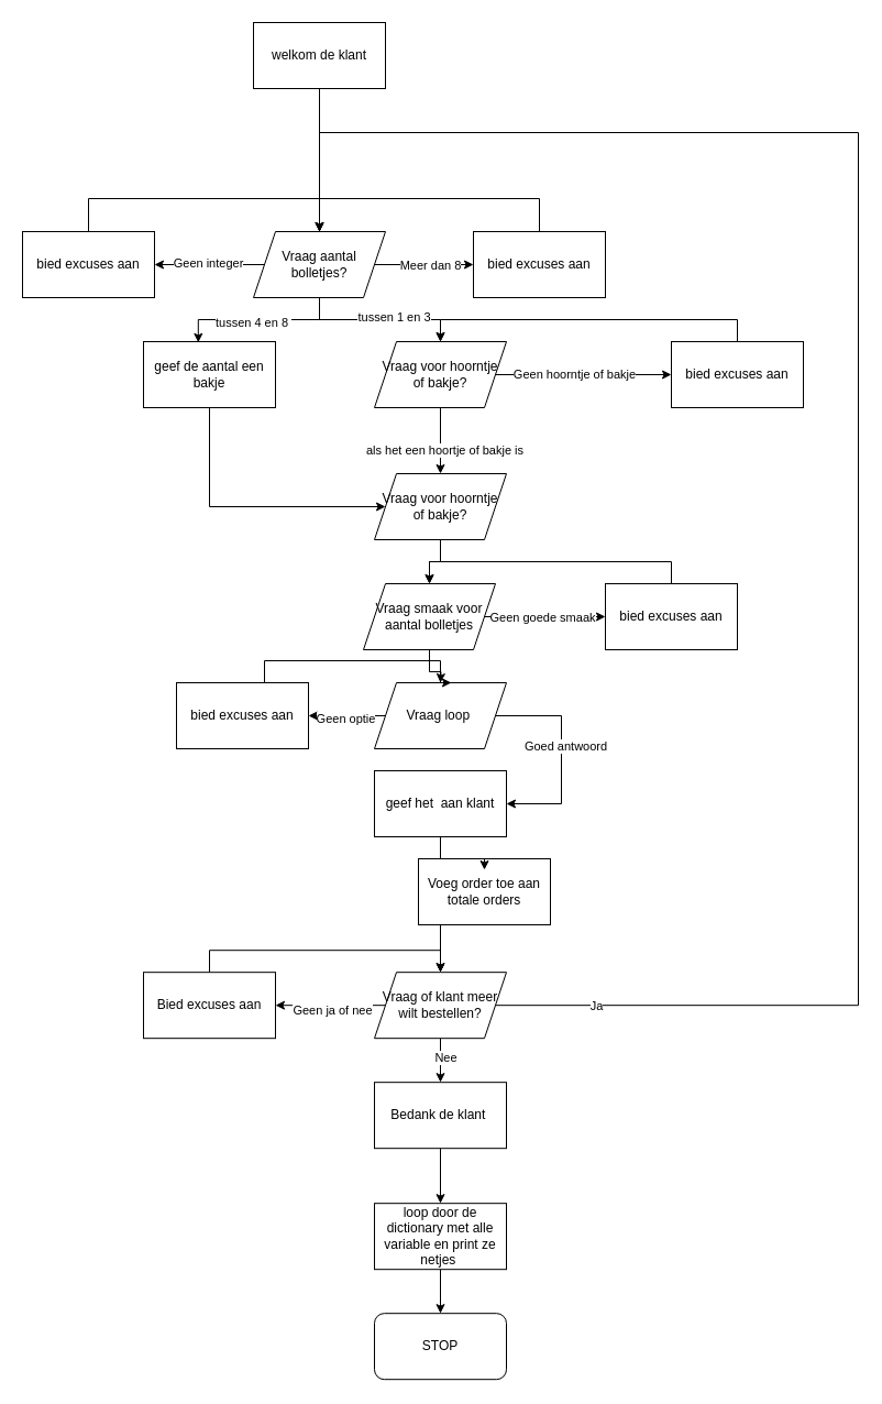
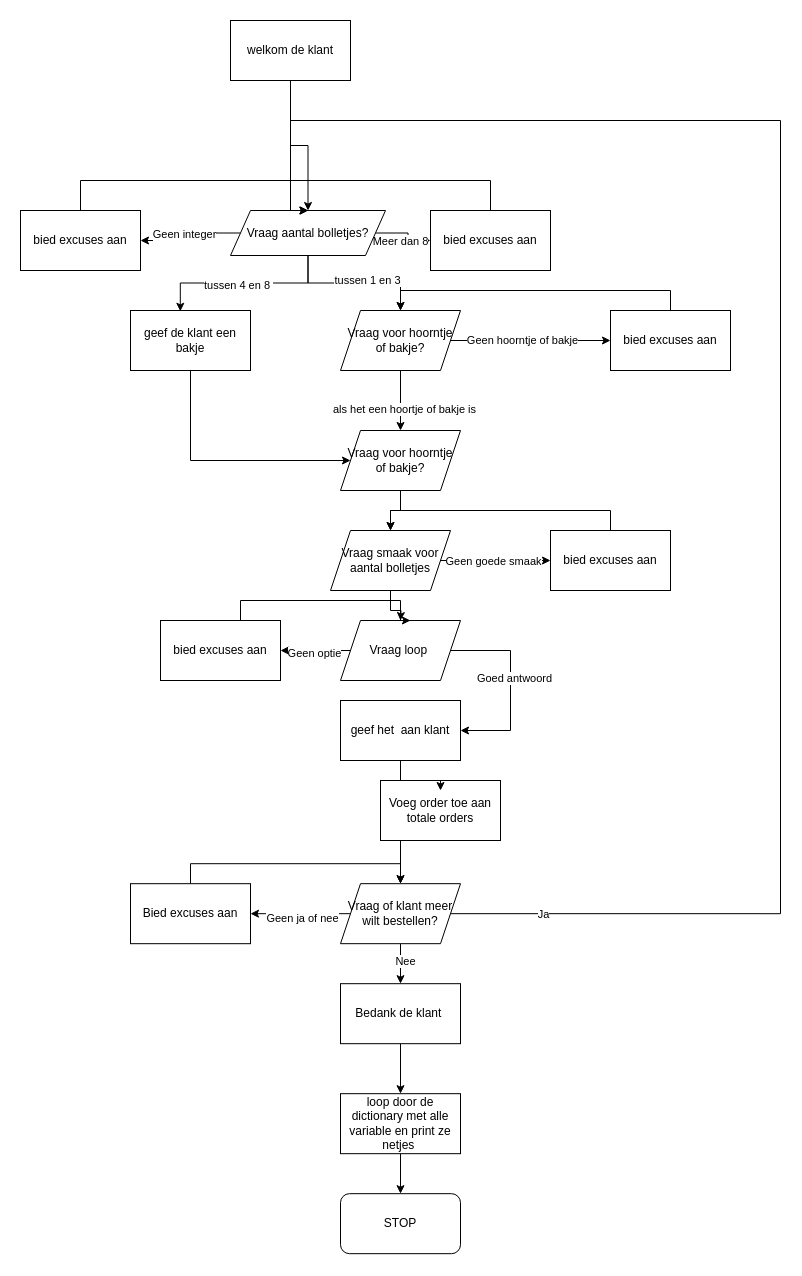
  <mxCell id="0" />
  <mxCell id="1" parent="0" />
  <mxCell id="2" style="edgeStyle=orthogonalEdgeStyle;rounded=0;orthogonalLoop=1;jettySize=auto;html=1;entryX=0.5;entryY=0;entryDx=0;entryDy=0;" parent="1" source="3" target="10" edge="1"><mxGeometry relative="1" as="geometry" /></mxCell>
  <mxCell id="3" value="welkom de klant" style="rounded=0;whiteSpace=wrap;html=1;" parent="1" vertex="1"><mxGeometry x="230" y="20" width="120" height="60" as="geometry" /></mxCell>
  <mxCell id="4" style="edgeStyle=orthogonalEdgeStyle;rounded=0;orthogonalLoop=1;jettySize=auto;html=1;" parent="1" source="10" target="15" edge="1"><mxGeometry relative="1" as="geometry" /></mxCell>
  <mxCell id="5" value="tussen 1 en 3" style="edgeLabel;html=1;align=center;verticalAlign=middle;resizable=0;points=[];" parent="4" vertex="1" connectable="0"><mxGeometry x="0.165" y="3" relative="1" as="geometry"><mxPoint as="offset" /></mxGeometry></mxCell>
  <mxCell id="6" style="edgeStyle=orthogonalEdgeStyle;rounded=0;orthogonalLoop=1;jettySize=auto;html=1;entryX=0;entryY=0.5;entryDx=0;entryDy=0;" parent="1" source="10" target="21" edge="1"><mxGeometry relative="1" as="geometry" /></mxCell>
  <mxCell id="7" value="Meer dan 8" style="edgeLabel;html=1;align=center;verticalAlign=middle;resizable=0;points=[];" parent="6" vertex="1" connectable="0"><mxGeometry x="0.289" y="-2" relative="1" as="geometry"><mxPoint x="-8" y="-2" as="offset" /></mxGeometry></mxCell>
  <mxCell id="8" style="edgeStyle=orthogonalEdgeStyle;rounded=0;orthogonalLoop=1;jettySize=auto;html=1;" parent="1" source="10" target="23" edge="1"><mxGeometry relative="1" as="geometry" /></mxCell>
  <mxCell id="9" value="Geen integer" style="edgeLabel;html=1;align=center;verticalAlign=middle;resizable=0;points=[];" parent="8" vertex="1" connectable="0"><mxGeometry x="0.04" y="-2" relative="1" as="geometry"><mxPoint as="offset" /></mxGeometry></mxCell>
- <mxCell id="10" value="Vraag aantal bolletjes?" style="shape=parallelogram;perimeter=parallelogramPerimeter;whiteSpace=wrap;html=1;fixedSize=1;" parent="1" vertex="1"><mxGeometry x="230" y="210" width="120" height="60" as="geometry" /></mxCell>
+ <mxCell id="10" value="Vraag aantal bolletjes?" style="shape=parallelogram;perimeter=parallelogramPerimeter;whiteSpace=wrap;html=1;fixedSize=1;" parent="1" vertex="1"><mxGeometry x="230" y="210" width="155" height="45" as="geometry" /></mxCell>
  <mxCell id="11" style="edgeStyle=orthogonalEdgeStyle;rounded=0;orthogonalLoop=1;jettySize=auto;html=1;entryX=0;entryY=0.5;entryDx=0;entryDy=0;" parent="1" source="15" target="25" edge="1"><mxGeometry relative="1" as="geometry" /></mxCell>
  <mxCell id="12" value="Geen hoorntje of bakje" style="edgeLabel;html=1;align=center;verticalAlign=middle;resizable=0;points=[];" parent="11" vertex="1" connectable="0"><mxGeometry x="-0.11" y="1" relative="1" as="geometry"><mxPoint as="offset" /></mxGeometry></mxCell>
  <mxCell id="13" style="edgeStyle=orthogonalEdgeStyle;rounded=0;orthogonalLoop=1;jettySize=auto;html=1;entryX=0.5;entryY=0;entryDx=0;entryDy=0;" edge="1" parent="1" source="15" target="45"><mxGeometry relative="1" as="geometry" /></mxCell>
  <mxCell id="14" value="als het een hoortje of bakje is" style="edgeLabel;html=1;align=center;verticalAlign=middle;resizable=0;points=[];" vertex="1" connectable="0" parent="13"><mxGeometry x="0.285" y="3" relative="1" as="geometry"><mxPoint y="-1" as="offset" /></mxGeometry></mxCell>
  <mxCell id="15" value="Vraag voor hoorntje of bakje?" style="shape=parallelogram;perimeter=parallelogramPerimeter;whiteSpace=wrap;html=1;fixedSize=1;" parent="1" vertex="1"><mxGeometry x="340" y="310" width="120" height="60" as="geometry" /></mxCell>
  <mxCell id="16" style="edgeStyle=orthogonalEdgeStyle;rounded=0;orthogonalLoop=1;jettySize=auto;html=1;entryX=0;entryY=0.5;entryDx=0;entryDy=0;" edge="1" parent="1" source="17" target="45"><mxGeometry relative="1" as="geometry"><Array as="points"><mxPoint x="190" y="460" /></Array></mxGeometry></mxCell>
- <mxCell id="17" value="geef de aantal een bakje" style="rounded=0;whiteSpace=wrap;html=1;" parent="1" vertex="1"><mxGeometry x="130" y="310" width="120" height="60" as="geometry" /></mxCell>
+ <mxCell id="17" value="geef de klant een bakje" style="rounded=0;whiteSpace=wrap;html=1;" parent="1" vertex="1"><mxGeometry x="130" y="310" width="120" height="60" as="geometry" /></mxCell>
  <mxCell id="18" style="edgeStyle=orthogonalEdgeStyle;rounded=0;orthogonalLoop=1;jettySize=auto;html=1;entryX=0.415;entryY=0.013;entryDx=0;entryDy=0;entryPerimeter=0;" parent="1" source="10" target="17" edge="1"><mxGeometry relative="1" as="geometry" /></mxCell>
  <mxCell id="19" value="tussen 4 en 8&amp;nbsp;" style="edgeLabel;html=1;align=center;verticalAlign=middle;resizable=0;points=[];" parent="18" vertex="1" connectable="0"><mxGeometry x="0.068" y="2" relative="1" as="geometry"><mxPoint as="offset" /></mxGeometry></mxCell>
  <mxCell id="20" style="edgeStyle=orthogonalEdgeStyle;rounded=0;orthogonalLoop=1;jettySize=auto;html=1;entryX=0.5;entryY=0;entryDx=0;entryDy=0;" parent="1" source="21" target="10" edge="1"><mxGeometry relative="1" as="geometry"><Array as="points"><mxPoint x="490" y="180" /><mxPoint x="290" y="180" /></Array></mxGeometry></mxCell>
  <mxCell id="21" value="bied excuses aan" style="rounded=0;whiteSpace=wrap;html=1;" parent="1" vertex="1"><mxGeometry x="430" y="210" width="120" height="60" as="geometry" /></mxCell>
  <mxCell id="22" style="edgeStyle=orthogonalEdgeStyle;rounded=0;orthogonalLoop=1;jettySize=auto;html=1;entryX=0.5;entryY=0;entryDx=0;entryDy=0;" parent="1" source="23" target="10" edge="1"><mxGeometry relative="1" as="geometry"><Array as="points"><mxPoint x="80" y="180" /><mxPoint x="290" y="180" /></Array></mxGeometry></mxCell>
  <mxCell id="23" value="bied excuses aan" style="rounded=0;whiteSpace=wrap;html=1;" parent="1" vertex="1"><mxGeometry x="20" y="210" width="120" height="60" as="geometry" /></mxCell>
  <mxCell id="24" style="edgeStyle=orthogonalEdgeStyle;rounded=0;orthogonalLoop=1;jettySize=auto;html=1;entryX=0.5;entryY=0;entryDx=0;entryDy=0;" parent="1" source="25" target="15" edge="1"><mxGeometry relative="1" as="geometry"><Array as="points"><mxPoint x="670" y="290" /><mxPoint x="400" y="290" /></Array></mxGeometry></mxCell>
  <mxCell id="25" value="bied excuses aan" style="rounded=0;whiteSpace=wrap;html=1;" parent="1" vertex="1"><mxGeometry x="610" y="310" width="120" height="60" as="geometry" /></mxCell>
  <mxCell id="26" style="edgeStyle=orthogonalEdgeStyle;rounded=0;orthogonalLoop=1;jettySize=auto;html=1;" parent="1" target="33" edge="1" source="43"><mxGeometry relative="1" as="geometry"><mxPoint x="400" y="530" as="targetPoint" /><mxPoint x="400" y="550" as="sourcePoint" /></mxGeometry></mxCell>
  <mxCell id="27" style="edgeStyle=orthogonalEdgeStyle;rounded=0;orthogonalLoop=1;jettySize=auto;html=1;entryX=0.5;entryY=0;entryDx=0;entryDy=0;exitX=1;exitY=0.5;exitDx=0;exitDy=0;" parent="1" source="33" target="10" edge="1"><mxGeometry relative="1" as="geometry"><mxPoint x="460" y="560" as="sourcePoint" /><Array as="points"><mxPoint x="780" y="913" /><mxPoint x="780" y="120" /><mxPoint x="290" y="120" /></Array></mxGeometry></mxCell>
  <mxCell id="28" value="Ja" style="edgeLabel;html=1;align=center;verticalAlign=middle;resizable=0;points=[];" parent="27" vertex="1" connectable="0"><mxGeometry x="-0.89" y="-2" relative="1" as="geometry"><mxPoint x="-2" y="-2" as="offset" /></mxGeometry></mxCell>
  <mxCell id="29" style="edgeStyle=orthogonalEdgeStyle;rounded=0;orthogonalLoop=1;jettySize=auto;html=1;" parent="1" source="33" target="35" edge="1"><mxGeometry relative="1" as="geometry" /></mxCell>
  <mxCell id="30" value="Nee" style="edgeLabel;html=1;align=center;verticalAlign=middle;resizable=0;points=[];" parent="29" vertex="1" connectable="0"><mxGeometry x="-0.133" y="4" relative="1" as="geometry"><mxPoint as="offset" /></mxGeometry></mxCell>
  <mxCell id="31" style="edgeStyle=orthogonalEdgeStyle;rounded=0;orthogonalLoop=1;jettySize=auto;html=1;entryX=1;entryY=0.5;entryDx=0;entryDy=0;" parent="1" source="33" target="38" edge="1"><mxGeometry relative="1" as="geometry" /></mxCell>
  <mxCell id="32" value="Geen ja of nee" style="edgeLabel;html=1;align=center;verticalAlign=middle;resizable=0;points=[];" parent="31" vertex="1" connectable="0"><mxGeometry x="-0.017" y="4" relative="1" as="geometry"><mxPoint as="offset" /></mxGeometry></mxCell>
  <mxCell id="33" value="Vraag of klant meer wilt bestellen?" style="shape=parallelogram;perimeter=parallelogramPerimeter;whiteSpace=wrap;html=1;fixedSize=1;" parent="1" vertex="1"><mxGeometry x="340" y="883.18" width="120" height="60" as="geometry" /></mxCell>
  <mxCell id="34" style="edgeStyle=orthogonalEdgeStyle;rounded=0;orthogonalLoop=1;jettySize=auto;html=1;" parent="1" source="35" target="40" edge="1"><mxGeometry relative="1" as="geometry" /></mxCell>
  <mxCell id="35" value="Bedank de klant&amp;nbsp;" style="rounded=0;whiteSpace=wrap;html=1;" parent="1" vertex="1"><mxGeometry x="340" y="983.18" width="120" height="60" as="geometry" /></mxCell>
  <mxCell id="36" value="STOP" style="rounded=1;whiteSpace=wrap;html=1;" parent="1" vertex="1"><mxGeometry x="340" y="1193.18" width="120" height="60" as="geometry" /></mxCell>
  <mxCell id="37" style="edgeStyle=orthogonalEdgeStyle;rounded=0;orthogonalLoop=1;jettySize=auto;html=1;entryX=0.5;entryY=0;entryDx=0;entryDy=0;" parent="1" source="38" target="33" edge="1"><mxGeometry relative="1" as="geometry"><Array as="points"><mxPoint x="190" y="863.18" /><mxPoint x="400" y="863.18" /></Array></mxGeometry></mxCell>
  <mxCell id="38" value="Bied excuses aan" style="rounded=0;whiteSpace=wrap;html=1;" parent="1" vertex="1"><mxGeometry x="130" y="883.18" width="120" height="60" as="geometry" /></mxCell>
  <mxCell id="39" style="edgeStyle=orthogonalEdgeStyle;rounded=0;orthogonalLoop=1;jettySize=auto;html=1;entryX=0.5;entryY=0;entryDx=0;entryDy=0;" parent="1" source="40" target="36" edge="1"><mxGeometry relative="1" as="geometry" /></mxCell>
  <mxCell id="40" value="loop door de dictionary met alle variable en print ze netjes&amp;nbsp;" style="rounded=0;whiteSpace=wrap;html=1;" parent="1" vertex="1"><mxGeometry x="340" y="1093.18" width="120" height="60" as="geometry" /></mxCell>
  <mxCell id="41" value="Voeg order toe aan totale orders" style="rounded=0;whiteSpace=wrap;html=1;" parent="1" vertex="1"><mxGeometry x="380" y="780" width="120" height="60" as="geometry" /></mxCell>
  <mxCell id="42" style="edgeStyle=orthogonalEdgeStyle;rounded=0;orthogonalLoop=1;jettySize=auto;html=1;entryX=0.5;entryY=0.167;entryDx=0;entryDy=0;entryPerimeter=0;" parent="1" source="43" target="41" edge="1"><mxGeometry relative="1" as="geometry" /></mxCell>
  <mxCell id="43" value="geef het&amp;nbsp; aan klant" style="rounded=0;whiteSpace=wrap;html=1;" parent="1" vertex="1"><mxGeometry x="340" y="700" width="120" height="60" as="geometry" /></mxCell>
  <mxCell id="44" style="edgeStyle=orthogonalEdgeStyle;rounded=0;orthogonalLoop=1;jettySize=auto;html=1;entryX=0.5;entryY=0;entryDx=0;entryDy=0;" edge="1" parent="1" source="45" target="49"><mxGeometry relative="1" as="geometry" /></mxCell>
  <mxCell id="45" value="Vraag voor hoorntje of bakje?" style="shape=parallelogram;perimeter=parallelogramPerimeter;whiteSpace=wrap;html=1;fixedSize=1;" vertex="1" parent="1"><mxGeometry x="340" y="430" width="120" height="60" as="geometry" /></mxCell>
  <mxCell id="46" style="edgeStyle=orthogonalEdgeStyle;rounded=0;orthogonalLoop=1;jettySize=auto;html=1;entryX=0;entryY=0.5;entryDx=0;entryDy=0;" edge="1" parent="1" source="49" target="51"><mxGeometry relative="1" as="geometry" /></mxCell>
  <mxCell id="47" value="Geen goede smaak" style="edgeLabel;html=1;align=center;verticalAlign=middle;resizable=0;points=[];" vertex="1" connectable="0" parent="46"><mxGeometry x="-0.048" relative="1" as="geometry"><mxPoint as="offset" /></mxGeometry></mxCell>
  <mxCell id="48" style="edgeStyle=orthogonalEdgeStyle;rounded=0;orthogonalLoop=1;jettySize=auto;html=1;" edge="1" parent="1" source="49"><mxGeometry relative="1" as="geometry"><mxPoint x="400" y="620" as="targetPoint" /></mxGeometry></mxCell>
  <mxCell id="49" value="Vraag smaak voor aantal bolletjes" style="shape=parallelogram;perimeter=parallelogramPerimeter;whiteSpace=wrap;html=1;fixedSize=1;" vertex="1" parent="1"><mxGeometry x="330" y="530" width="120" height="60" as="geometry" /></mxCell>
  <mxCell id="50" style="edgeStyle=orthogonalEdgeStyle;rounded=0;orthogonalLoop=1;jettySize=auto;html=1;entryX=0.5;entryY=0;entryDx=0;entryDy=0;" edge="1" parent="1" source="51" target="49"><mxGeometry relative="1" as="geometry"><Array as="points"><mxPoint x="610" y="510" /><mxPoint x="390" y="510" /></Array></mxGeometry></mxCell>
  <mxCell id="51" value="bied excuses aan" style="rounded=0;whiteSpace=wrap;html=1;" vertex="1" parent="1"><mxGeometry x="550" y="530" width="120" height="60" as="geometry" /></mxCell>
  <mxCell id="52" style="edgeStyle=orthogonalEdgeStyle;rounded=0;orthogonalLoop=1;jettySize=auto;html=1;" edge="1" parent="1" source="56" target="57"><mxGeometry relative="1" as="geometry" /></mxCell>
  <mxCell id="53" value="Geen optie" style="edgeLabel;html=1;align=center;verticalAlign=middle;resizable=0;points=[];" vertex="1" connectable="0" parent="52"><mxGeometry x="0.043" y="2" relative="1" as="geometry"><mxPoint as="offset" /></mxGeometry></mxCell>
  <mxCell id="54" style="edgeStyle=orthogonalEdgeStyle;rounded=0;orthogonalLoop=1;jettySize=auto;html=1;entryX=1;entryY=0.5;entryDx=0;entryDy=0;" edge="1" parent="1" source="56" target="43"><mxGeometry relative="1" as="geometry"><Array as="points"><mxPoint x="510" y="650" /><mxPoint x="510" y="730" /></Array></mxGeometry></mxCell>
  <mxCell id="55" value="Goed antwoord" style="edgeLabel;html=1;align=center;verticalAlign=middle;resizable=0;points=[];" vertex="1" connectable="0" parent="54"><mxGeometry x="-0.077" y="3" relative="1" as="geometry"><mxPoint y="-1" as="offset" /></mxGeometry></mxCell>
  <mxCell id="56" value="Vraag loop&amp;nbsp;" style="shape=parallelogram;perimeter=parallelogramPerimeter;whiteSpace=wrap;html=1;fixedSize=1;" vertex="1" parent="1"><mxGeometry x="340" y="620" width="120" height="60" as="geometry" /></mxCell>
  <mxCell id="57" value="bied excuses aan" style="rounded=0;whiteSpace=wrap;html=1;" vertex="1" parent="1"><mxGeometry x="160" y="620" width="120" height="60" as="geometry" /></mxCell>
  <mxCell id="58" style="edgeStyle=orthogonalEdgeStyle;rounded=0;orthogonalLoop=1;jettySize=auto;html=1;entryX=0.583;entryY=0;entryDx=0;entryDy=0;entryPerimeter=0;" edge="1" parent="1" source="57" target="56"><mxGeometry relative="1" as="geometry"><Array as="points"><mxPoint x="240" y="600" /><mxPoint x="400" y="600" /></Array></mxGeometry></mxCell>
